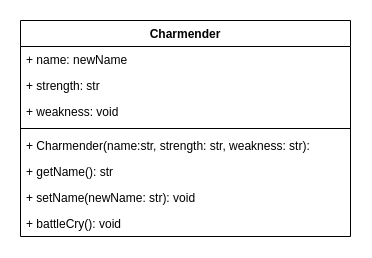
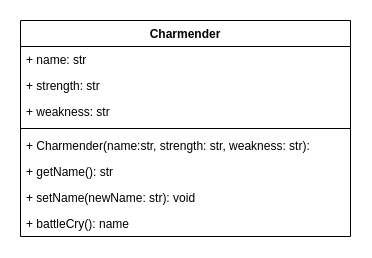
  <mxCell id="0" />
  <mxCell id="1" parent="0" />
  <mxCell id="2" value="Charmender" style="swimlane;fontStyle=1;align=center;verticalAlign=top;childLayout=stackLayout;horizontal=1;startSize=26;horizontalStack=0;resizeParent=1;resizeParentMax=0;resizeLast=0;collapsible=1;marginBottom=0;whiteSpace=wrap;html=1;" vertex="1" parent="1"><mxGeometry x="20" y="20" width="330" height="216" as="geometry" /></mxCell>
- <mxCell id="3" value="+ name: newName" style="text;strokeColor=none;fillColor=none;align=left;verticalAlign=top;spacingLeft=4;spacingRight=4;overflow=hidden;rotatable=0;points=[[0,0.5],[1,0.5]];portConstraint=eastwest;whiteSpace=wrap;html=1;" vertex="1" parent="2"><mxGeometry y="26" width="330" height="26" as="geometry" /></mxCell>
+ <mxCell id="3" value="+ name: str" style="text;strokeColor=none;fillColor=none;align=left;verticalAlign=top;spacingLeft=4;spacingRight=4;overflow=hidden;rotatable=0;points=[[0,0.5],[1,0.5]];portConstraint=eastwest;whiteSpace=wrap;html=1;" vertex="1" parent="2"><mxGeometry y="26" width="330" height="26" as="geometry" /></mxCell>
  <mxCell id="4" value="+ strength: str" style="text;strokeColor=none;fillColor=none;align=left;verticalAlign=top;spacingLeft=4;spacingRight=4;overflow=hidden;rotatable=0;points=[[0,0.5],[1,0.5]];portConstraint=eastwest;whiteSpace=wrap;html=1;" vertex="1" parent="2"><mxGeometry y="52" width="330" height="26" as="geometry" /></mxCell>
- <mxCell id="5" value="+ weakness: void" style="text;strokeColor=none;fillColor=none;align=left;verticalAlign=top;spacingLeft=4;spacingRight=4;overflow=hidden;rotatable=0;points=[[0,0.5],[1,0.5]];portConstraint=eastwest;whiteSpace=wrap;html=1;" vertex="1" parent="2"><mxGeometry y="78" width="330" height="26" as="geometry" /></mxCell>
+ <mxCell id="5" value="+ weakness: str" style="text;strokeColor=none;fillColor=none;align=left;verticalAlign=top;spacingLeft=4;spacingRight=4;overflow=hidden;rotatable=0;points=[[0,0.5],[1,0.5]];portConstraint=eastwest;whiteSpace=wrap;html=1;" vertex="1" parent="2"><mxGeometry y="78" width="330" height="26" as="geometry" /></mxCell>
  <mxCell id="6" value="" style="line;strokeWidth=1;fillColor=none;align=left;verticalAlign=middle;spacingTop=-1;spacingLeft=3;spacingRight=3;rotatable=0;labelPosition=right;points=[];portConstraint=eastwest;strokeColor=inherit;" vertex="1" parent="2"><mxGeometry y="104" width="330" height="8" as="geometry" /></mxCell>
  <mxCell id="7" value="+ Charmender(name:str, strength: str, weakness: str):" style="text;strokeColor=none;fillColor=none;align=left;verticalAlign=top;spacingLeft=4;spacingRight=4;overflow=hidden;rotatable=0;points=[[0,0.5],[1,0.5]];portConstraint=eastwest;whiteSpace=wrap;html=1;" vertex="1" parent="2"><mxGeometry y="112" width="330" height="26" as="geometry" /></mxCell>
  <mxCell id="8" value="+ getName(): str&lt;br&gt;" style="text;strokeColor=none;fillColor=none;align=left;verticalAlign=top;spacingLeft=4;spacingRight=4;overflow=hidden;rotatable=0;points=[[0,0.5],[1,0.5]];portConstraint=eastwest;whiteSpace=wrap;html=1;" vertex="1" parent="2"><mxGeometry y="138" width="330" height="26" as="geometry" /></mxCell>
  <mxCell id="9" value="+ setName(newName: str): void" style="text;strokeColor=none;fillColor=none;align=left;verticalAlign=top;spacingLeft=4;spacingRight=4;overflow=hidden;rotatable=0;points=[[0,0.5],[1,0.5]];portConstraint=eastwest;whiteSpace=wrap;html=1;" vertex="1" parent="2"><mxGeometry y="164" width="330" height="26" as="geometry" /></mxCell>
- <mxCell id="10" value="+ battleCry(): void" style="text;strokeColor=none;fillColor=none;align=left;verticalAlign=top;spacingLeft=4;spacingRight=4;overflow=hidden;rotatable=0;points=[[0,0.5],[1,0.5]];portConstraint=eastwest;whiteSpace=wrap;html=1;" vertex="1" parent="2"><mxGeometry y="190" width="330" height="26" as="geometry" /></mxCell>
+ <mxCell id="10" value="+ battleCry(): name" style="text;strokeColor=none;fillColor=none;align=left;verticalAlign=top;spacingLeft=4;spacingRight=4;overflow=hidden;rotatable=0;points=[[0,0.5],[1,0.5]];portConstraint=eastwest;whiteSpace=wrap;html=1;" vertex="1" parent="2"><mxGeometry y="190" width="330" height="26" as="geometry" /></mxCell>
